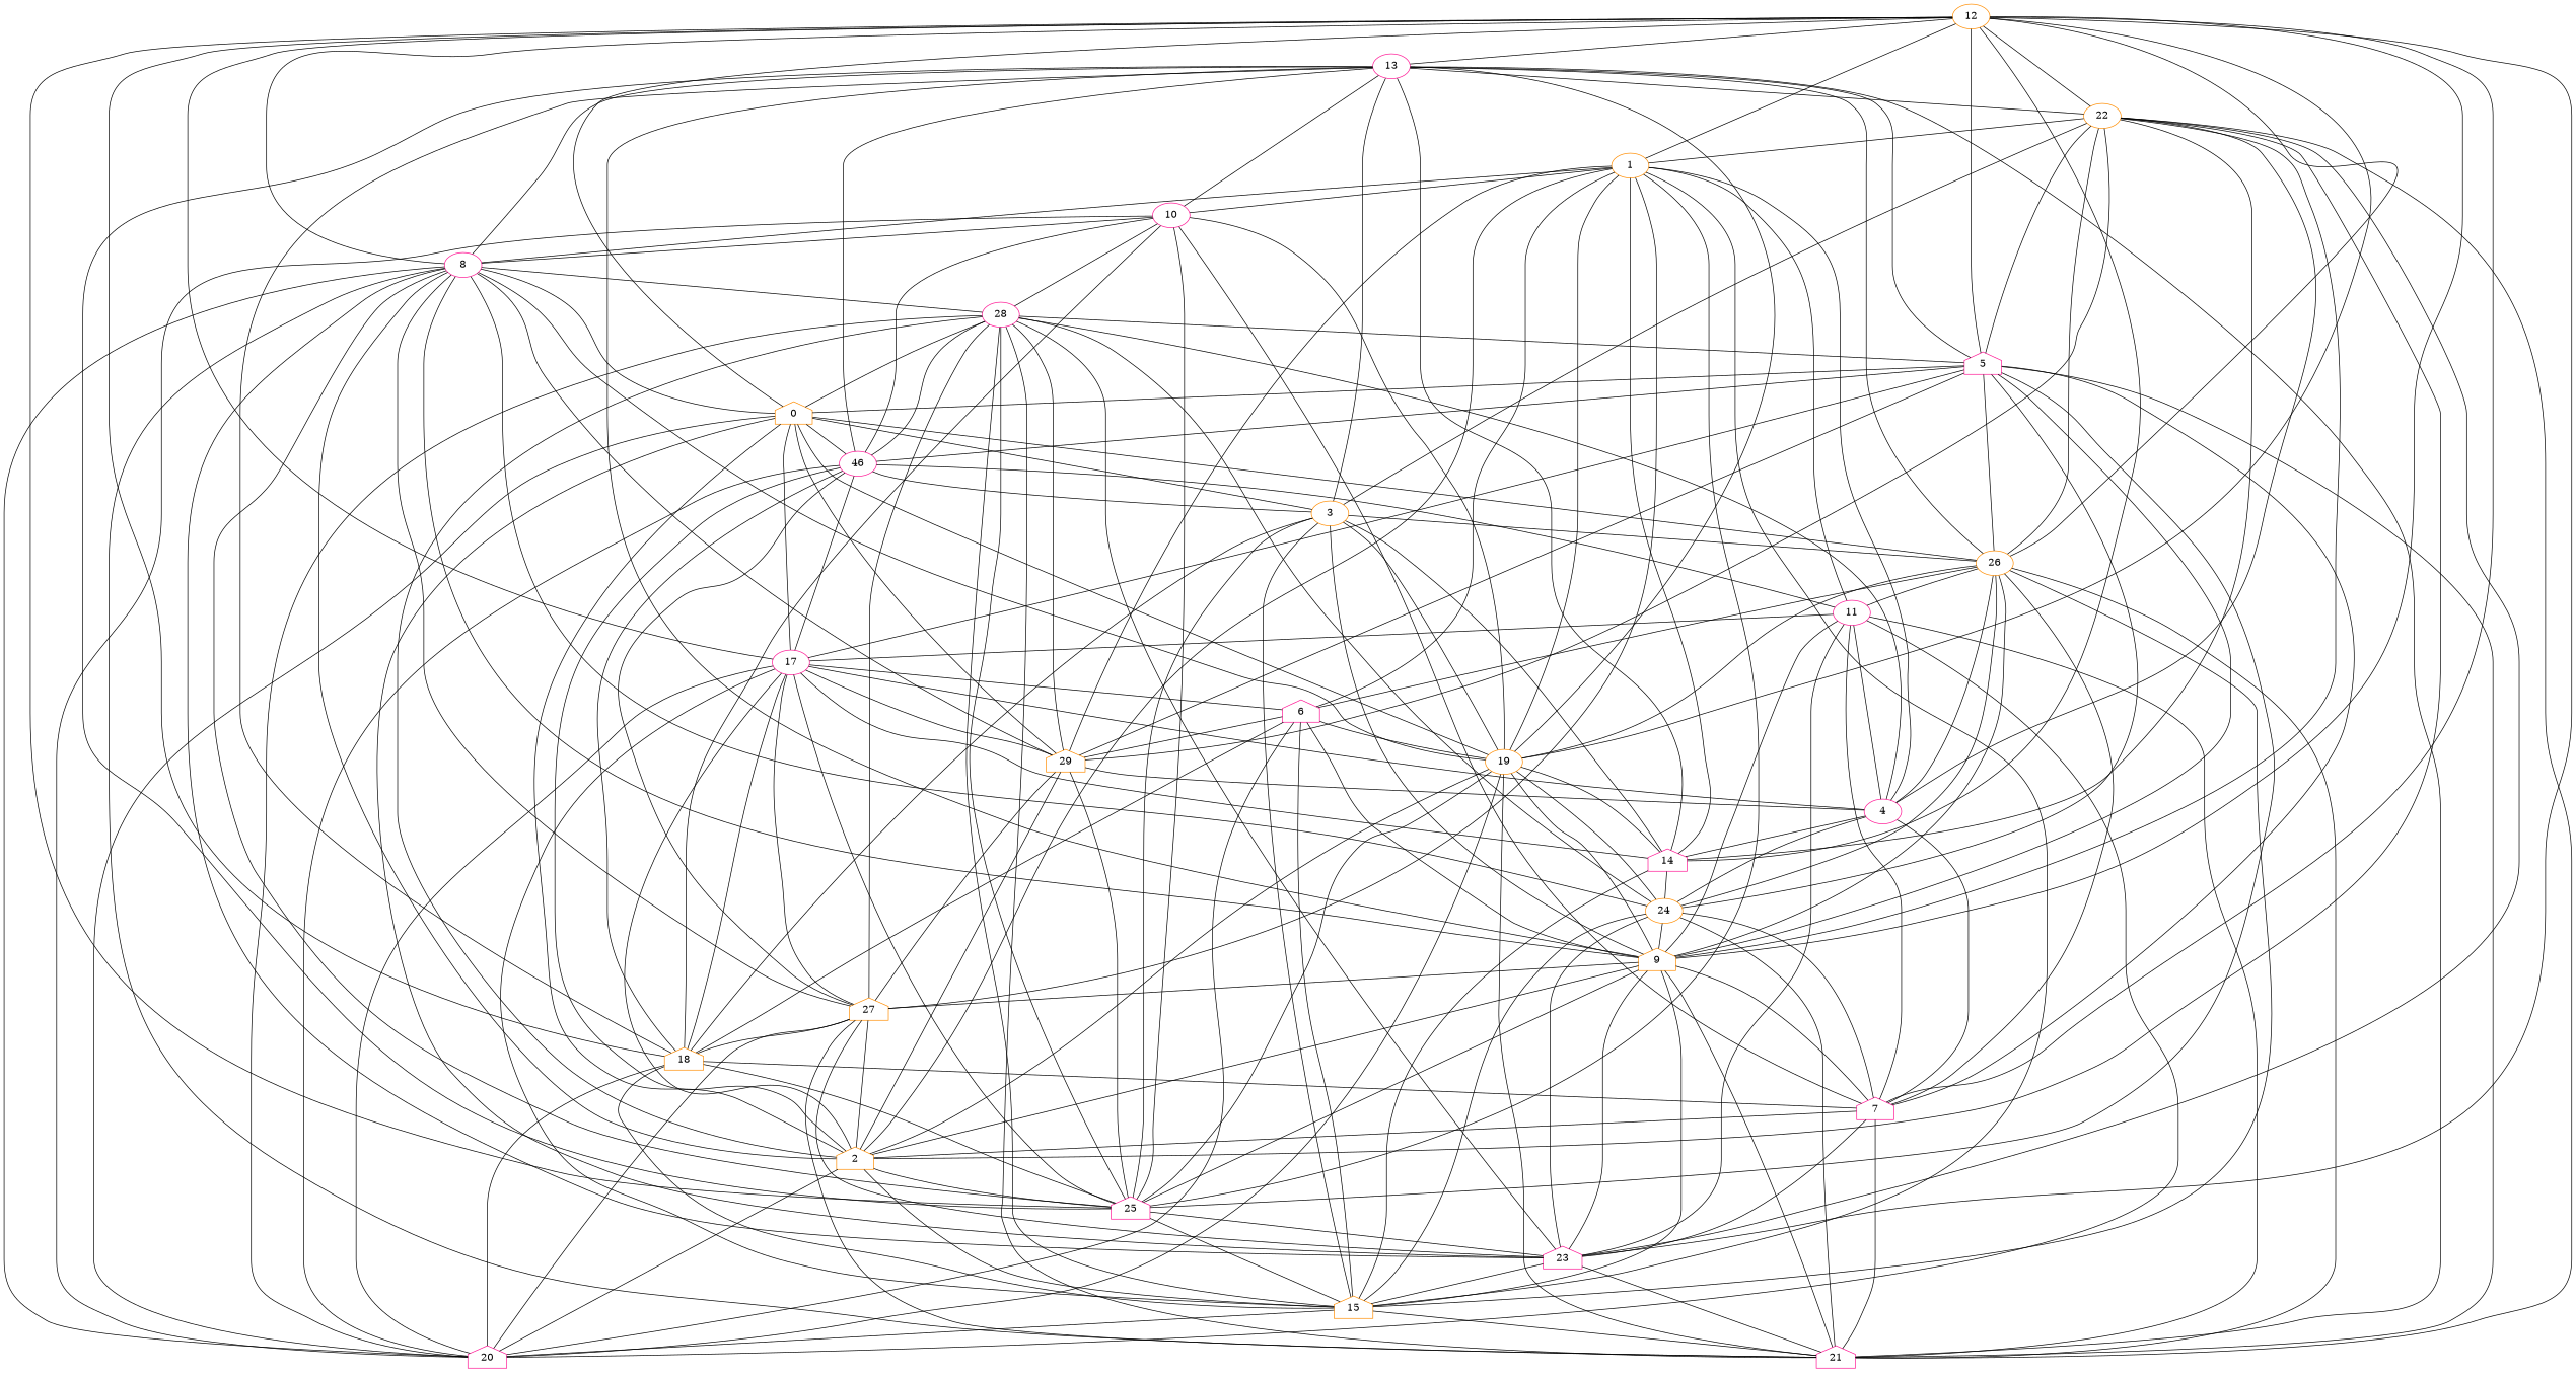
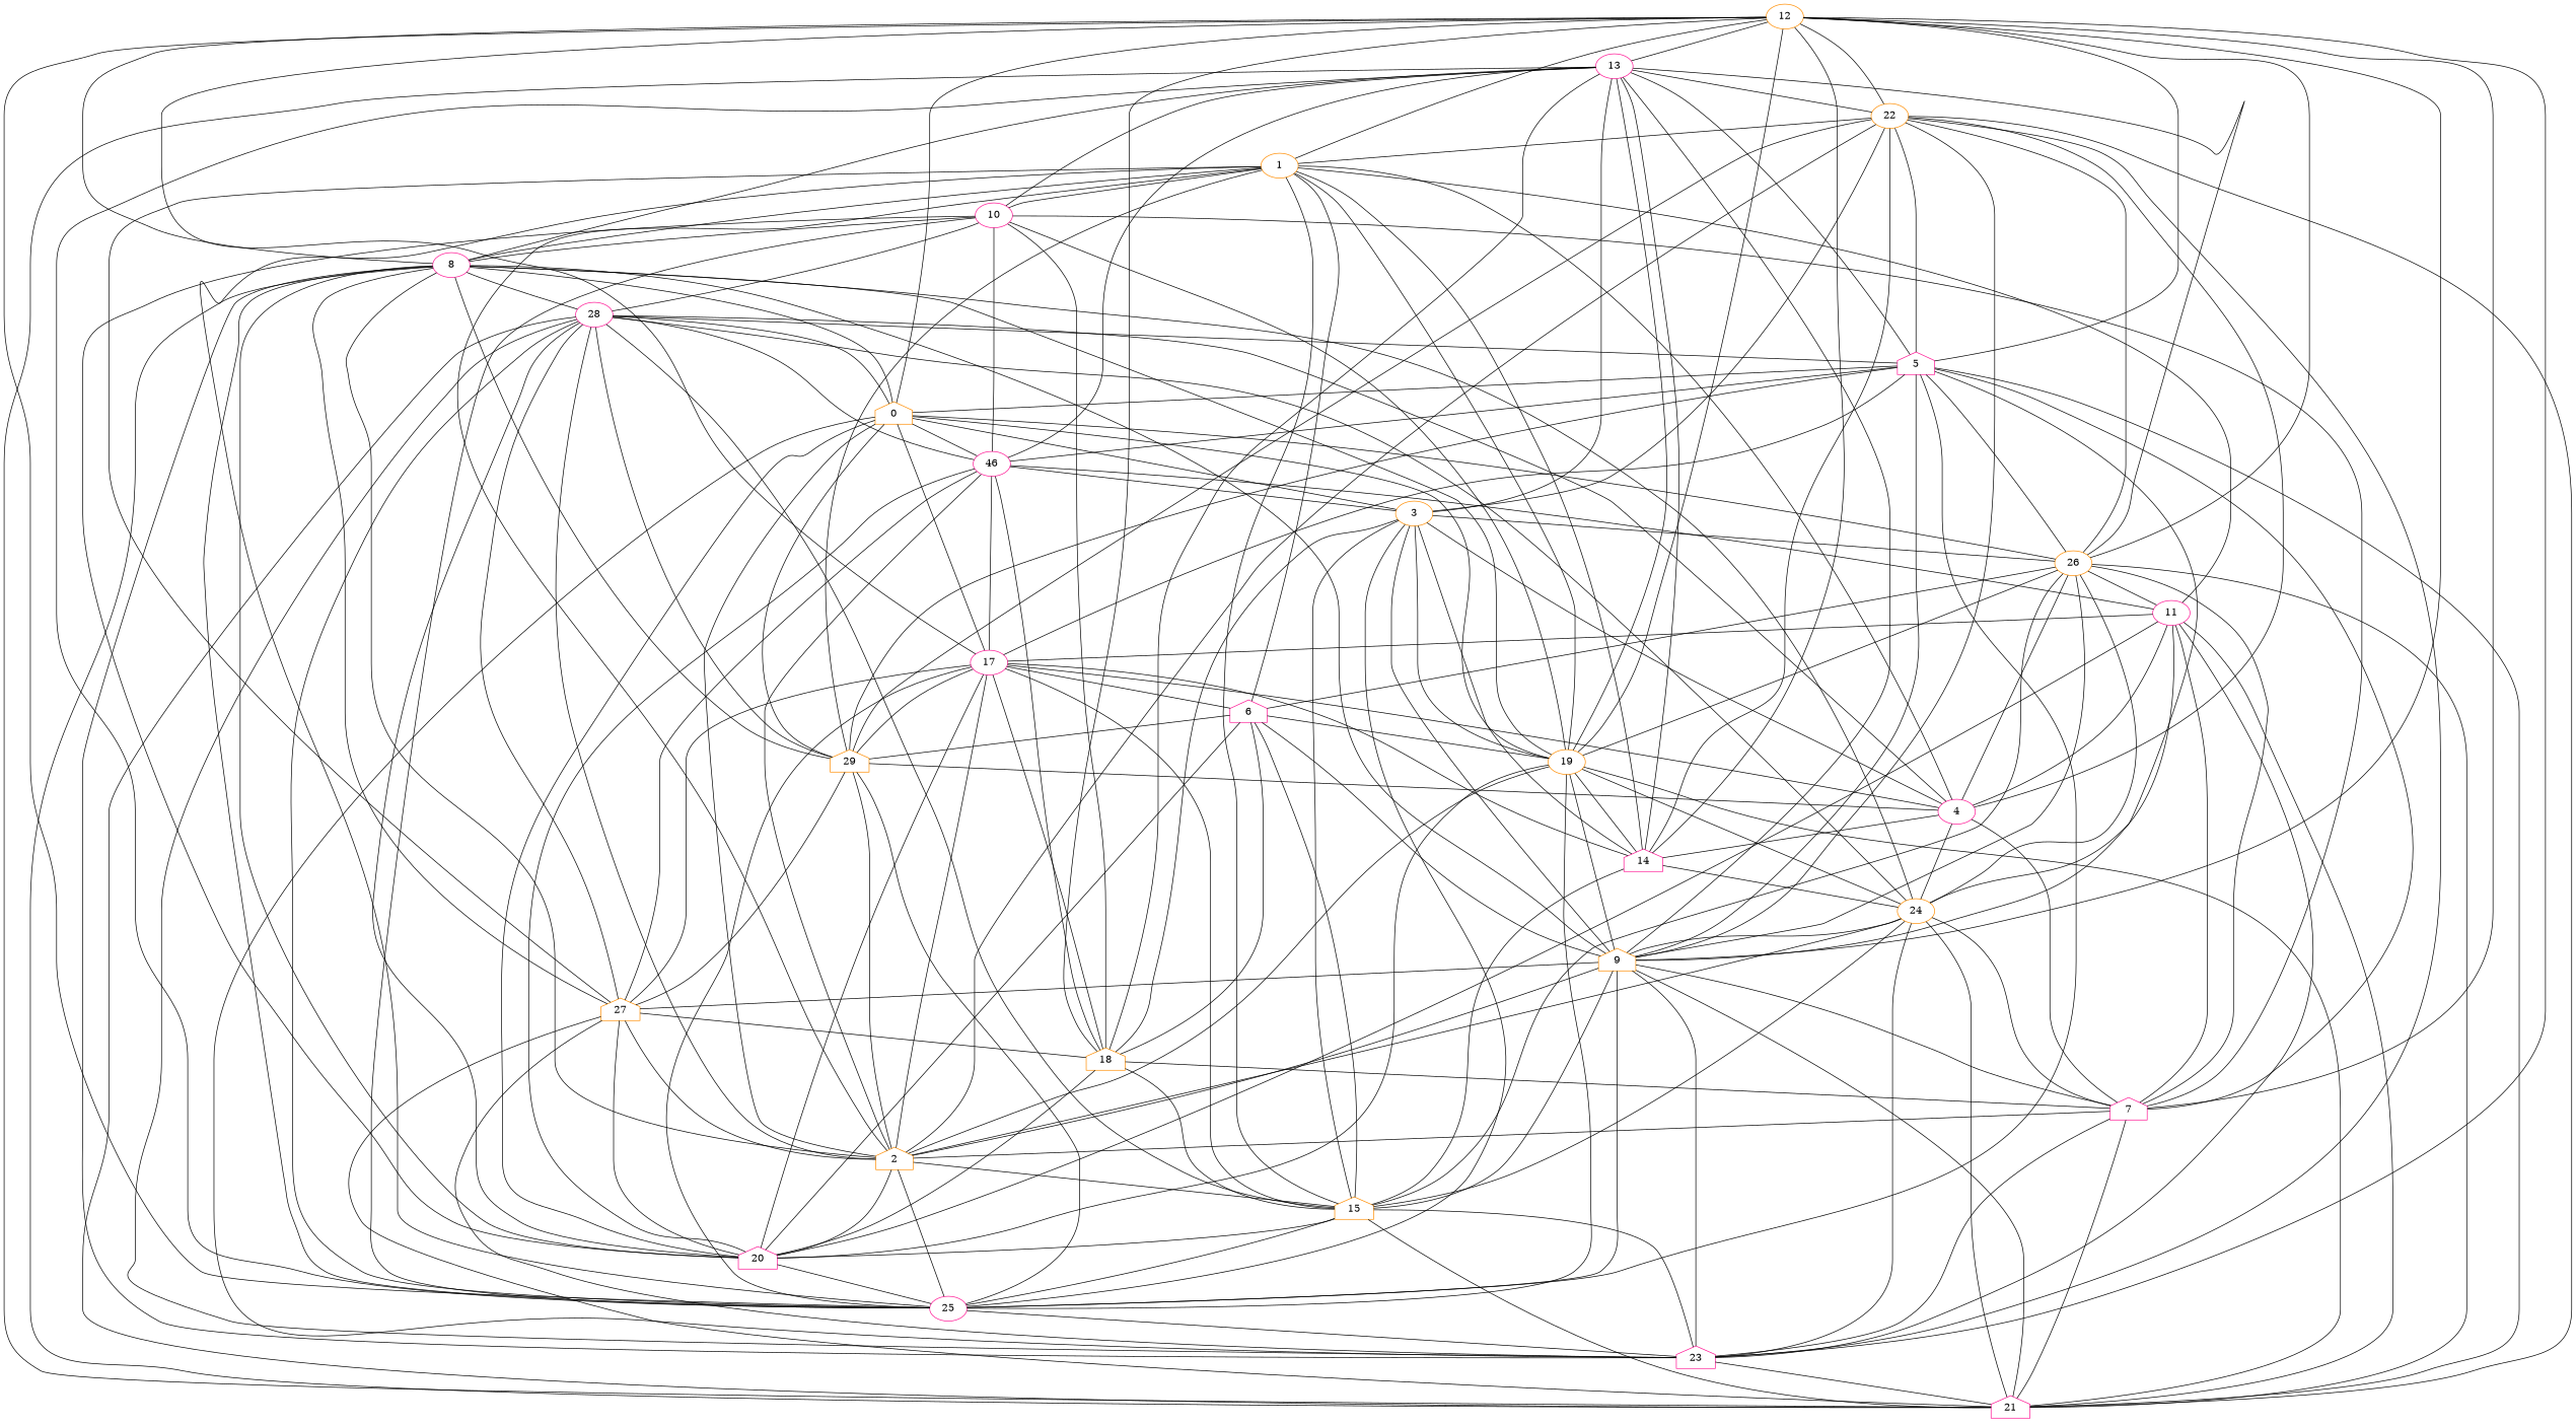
  graph {
    node [color=deeppink shape=ellipse]
    12 [color=darkorange]
    13
    22 [color=darkorange]
    1 [color=darkorange]
    8
    5 [shape=house]
    0 [color=darkorange shape=house]
    26 [color=darkorange]
    17
    14 [shape=house]
    19 [color=darkorange]
    9 [color=darkorange shape=house]
    18 [color=darkorange shape=house]
    7 [shape=house]
-   25 [shape=house]
+   25
    23 [shape=house]
    10
    n18 [label=46]
    3 [color=darkorange]
    21 [shape=house]
    29 [color=darkorange shape=house]
    4
    2 [color=darkorange shape=house]
    11
    6 [shape=house]
    27 [color=darkorange shape=house]
    15 [color=darkorange shape=house]
    28
    20 [shape=house]
    24 [color=darkorange]
    12 -- 13
    12 -- 22
    12 -- 1
    12 -- 8
    12 -- 5
    12 -- 0
    12 -- 26
    12 -- 17
    12 -- 14
    12 -- 19
    12 -- 9
    12 -- 18
    12 -- 7
    12 -- 25
    12 -- 23
    13 -- 22
    13 -- 8
    13 -- 5
    13 -- 26
    13 -- 14
    13 -- 19
    13 -- 9
    13 -- 18
    13 -- 25
    13 -- 10
    13 -- n18
    13 -- 3
    13 -- 21
    22 -- 1
    22 -- 5
    22 -- 26
    22 -- 14
    22 -- 9
    22 -- 23
    22 -- 3
    22 -- 21
    22 -- 29
    22 -- 4
    22 -- 2
    1 -- 8
    1 -- 14
    1 -- 19
    1 -- 25
    1 -- 10
    1 -- 29
    1 -- 4
    1 -- 2
    1 -- 11
    1 -- 6
    1 -- 27
    1 -- 15
    8 -- 0
    8 -- 19
    8 -- 9
    8 -- 25
    8 -- 23
    8 -- 21
    8 -- 29
    8 -- 2
    8 -- 27
    8 -- 28
    8 -- 20
    8 -- 24
    5 -- 0
    5 -- 26
    5 -- 17
    5 -- 9
    5 -- 7
    5 -- 25
    5 -- n18
    5 -- 21
    5 -- 29
    5 -- 24
    0 -- 26
    0 -- 17
    0 -- 19
    0 -- 23
    0 -- n18
    0 -- 3
    0 -- 29
    0 -- 2
    0 -- 20
    26 -- 19
    26 -- 9
    26 -- 7
    26 -- 21
    26 -- 4
    26 -- 11
    26 -- 6
    26 -- 15
    26 -- 24
    17 -- 14
    17 -- 18
    17 -- 25
    17 -- 29
    17 -- 4
    17 -- 2
    17 -- 6
    17 -- 27
    17 -- 15
    17 -- 20
    14 -- 15
    14 -- 24
    19 -- 14
    19 -- 9
    19 -- 25
    19 -- 21
    19 -- 2
    19 -- 20
    9 -- 7
    9 -- 25
    9 -- 23
    9 -- 21
    9 -- 2
    9 -- 27
    9 -- 15
    18 -- 7
-   18 -- 25
+   20 -- 25
    18 -- 15
    18 -- 20
    7 -- 23
    7 -- 21
    7 -- 2
    25 -- 23
    25 -- 15
    23 -- 21
    23 -- 15
    10 -- 8
    10 -- 19
    10 -- 18
    10 -- 7
    10 -- 25
    10 -- n18
    10 -- 28
    10 -- 20
    n18 -- 17
    n18 -- 18
    n18 -- 3
    n18 -- 2
    n18 -- 11
    n18 -- 27
    n18 -- 20
    3 -- 26
    3 -- 14
    3 -- 19
    3 -- 9
    3 -- 18
    3 -- 25
+   3 -- 4
    3 -- 15
    29 -- 25
    29 -- 4
    29 -- 2
    29 -- 27
    4 -- 14
    4 -- 7
    4 -- 24
    2 -- 25
    2 -- 15
    2 -- 20
    11 -- 17
    11 -- 9
    11 -- 7
    11 -- 23
    11 -- 21
    11 -- 4
    11 -- 20
    6 -- 19
    6 -- 9
    6 -- 18
    6 -- 29
    6 -- 15
    6 -- 20
    27 -- 18
    27 -- 23
    27 -- 21
    27 -- 2
    27 -- 20
    15 -- 21
    15 -- 20
    28 -- 5
    28 -- 0
    28 -- 25
    28 -- 23
    28 -- n18
    28 -- 21
    28 -- 29
    28 -- 4
    28 -- 2
    28 -- 27
    28 -- 15
    28 -- 20
    28 -- 24
    24 -- 19
    24 -- 9
    24 -- 7
    24 -- 23
    24 -- 21
+   24 -- 2
    24 -- 15
  }
